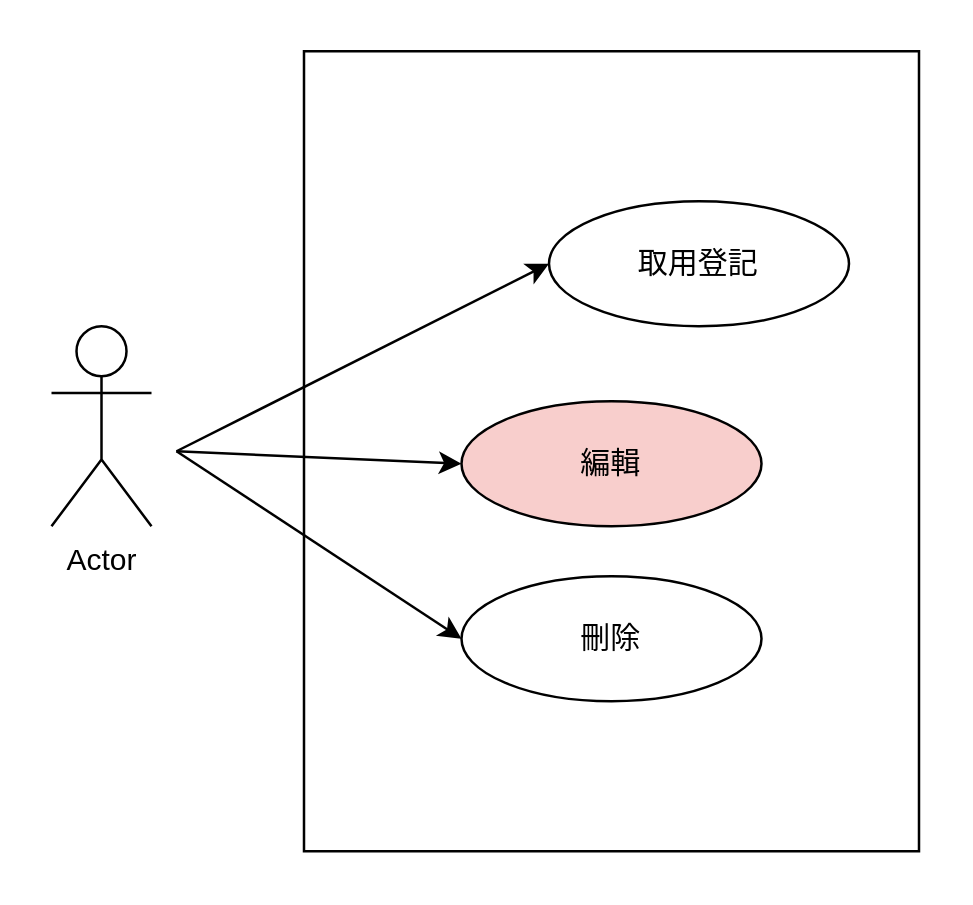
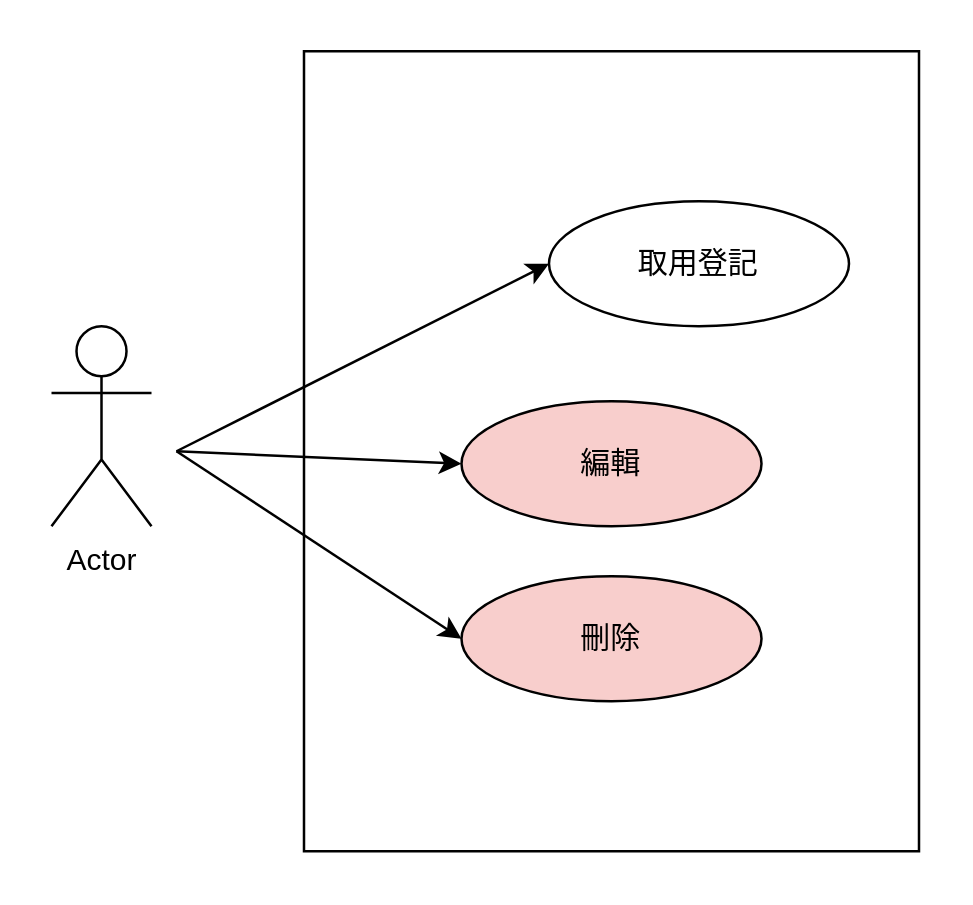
  <mxCell id="0" />
  <mxCell id="1" parent="0" />
  <mxCell id="2" value="" style="verticalLabelPosition=bottom;verticalAlign=top;html=1;shape=mxgraph.basic.rect;fillColor2=none;strokeWidth=1;size=20;indent=5;" vertex="1" parent="1"><mxGeometry x="121" y="20" width="246" height="320" as="geometry" /></mxCell>
  <mxCell id="3" value="Actor" style="shape=umlActor;verticalLabelPosition=bottom;verticalAlign=top;html=1;outlineConnect=0;" vertex="1" parent="1"><mxGeometry x="20" y="130" width="40" height="80" as="geometry" /></mxCell>
  <mxCell id="4" value="取用登記" style="ellipse;whiteSpace=wrap;html=1;" vertex="1" parent="1"><mxGeometry x="219" y="80" width="120" height="50" as="geometry" /></mxCell>
  <mxCell id="5" value="編輯" style="ellipse;whiteSpace=wrap;html=1;fillColor=#f8cecc;" vertex="1" parent="1"><mxGeometry x="184" y="160" width="120" height="50" as="geometry" /></mxCell>
- <mxCell id="6" value="刪除" style="ellipse;whiteSpace=wrap;html=1;" vertex="1" parent="1"><mxGeometry x="184" y="230" width="120" height="50" as="geometry" /></mxCell>
+ <mxCell id="6" value="刪除" style="ellipse;whiteSpace=wrap;html=1;fillColor=#f8cecc;" vertex="1" parent="1"><mxGeometry x="184" y="230" width="120" height="50" as="geometry" /></mxCell>
  <mxCell id="7" value="" style="endArrow=classic;html=1;rounded=0;entryX=0;entryY=0.5;entryDx=0;entryDy=0;" edge="1" parent="1" target="4"><mxGeometry width="50" height="50" relative="1" as="geometry"><mxPoint x="70" y="180" as="sourcePoint" /><mxPoint x="110" y="120" as="targetPoint" /></mxGeometry></mxCell>
  <mxCell id="8" value="" style="endArrow=classic;html=1;rounded=0;entryX=0;entryY=0.5;entryDx=0;entryDy=0;" edge="1" parent="1" target="5"><mxGeometry width="50" height="50" relative="1" as="geometry"><mxPoint x="70" y="180" as="sourcePoint" /><mxPoint x="194" y="115" as="targetPoint" /></mxGeometry></mxCell>
  <mxCell id="9" value="" style="endArrow=classic;html=1;rounded=0;entryX=0;entryY=0.5;entryDx=0;entryDy=0;" edge="1" parent="1" target="6"><mxGeometry width="50" height="50" relative="1" as="geometry"><mxPoint x="70" y="180" as="sourcePoint" /><mxPoint x="204" y="125" as="targetPoint" /></mxGeometry></mxCell>
